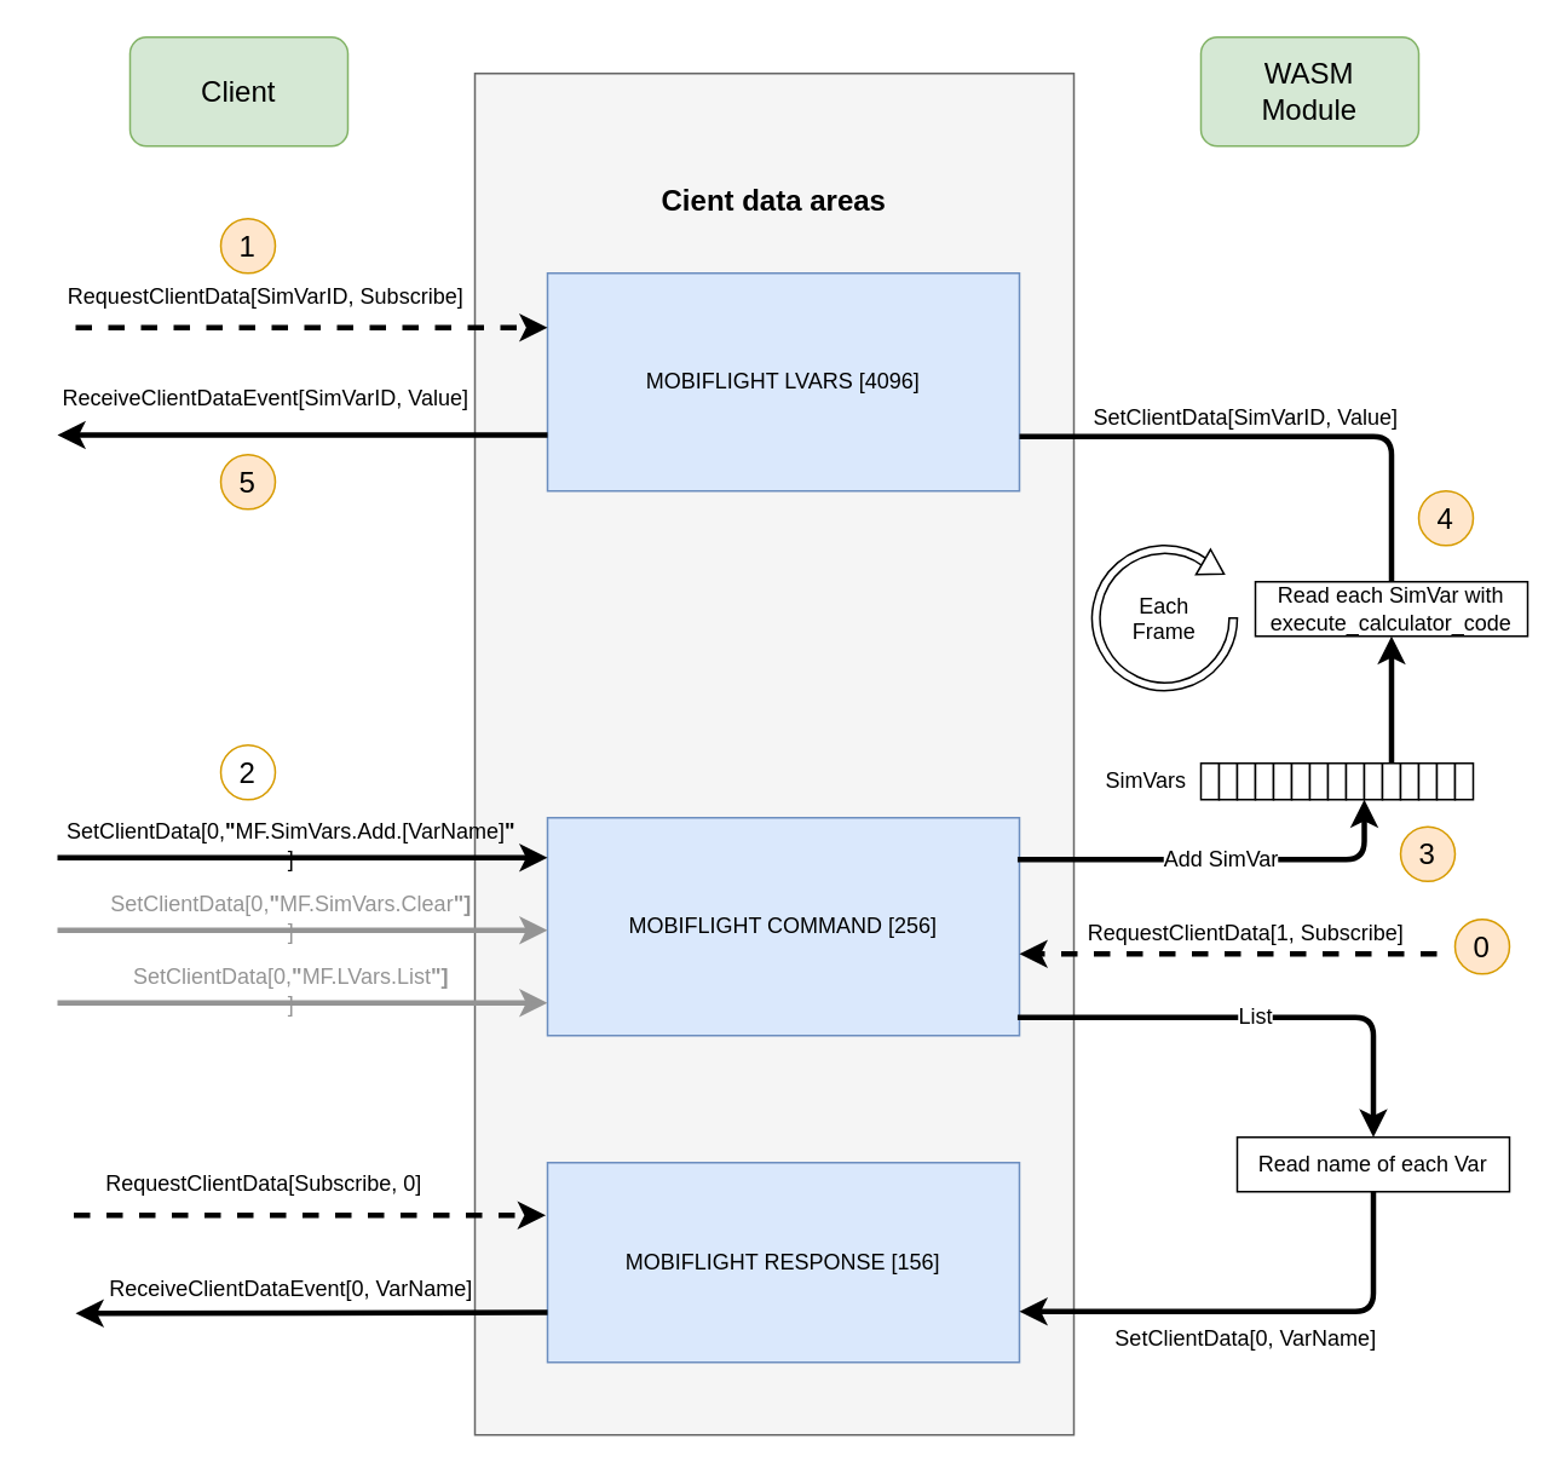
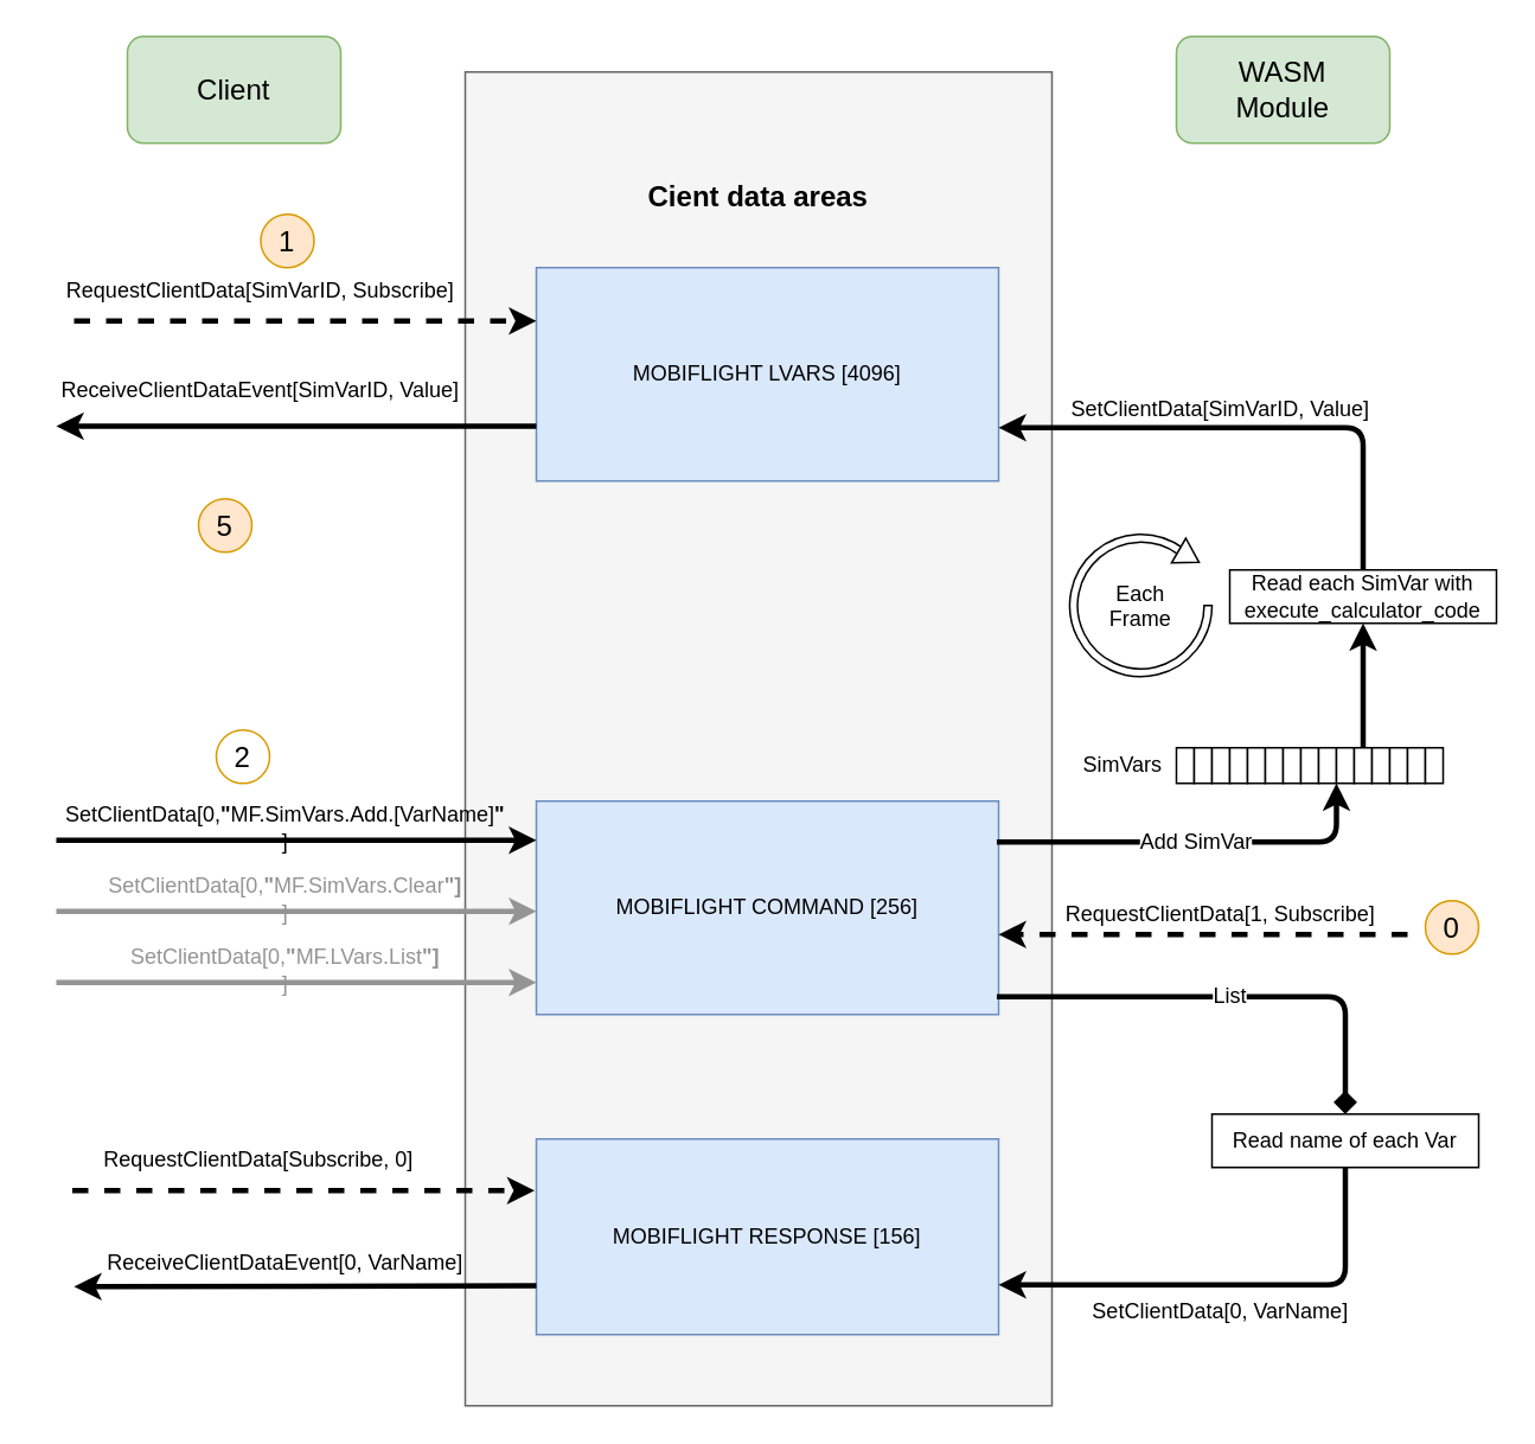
  <mxCell id="0" />
  <mxCell id="1" parent="0" />
  <mxCell id="2" value="" style="rounded=0;whiteSpace=wrap;html=1;fontSize=16;align=center;fillColor=#f5f5f5;strokeColor=#666666;fontColor=#333333;" parent="1" vertex="1"><mxGeometry x="261" y="40" width="330" height="750" as="geometry" /></mxCell>
  <mxCell id="3" value="MOBIFLIGHT LVARS [4096]" style="rounded=0;whiteSpace=wrap;html=1;fillColor=#dae8fc;strokeColor=#6c8ebf;" parent="1" vertex="1"><mxGeometry x="301" y="150" width="260" height="120" as="geometry" /></mxCell>
  <mxCell id="4" value="MOBIFLIGHT COMMAND [256]" style="rounded=0;whiteSpace=wrap;html=1;fillColor=#dae8fc;strokeColor=#6c8ebf;" parent="1" vertex="1"><mxGeometry x="301" y="450" width="260" height="120" as="geometry" /></mxCell>
  <mxCell id="5" value="MOBIFLIGHT RESPONSE [156]" style="rounded=0;whiteSpace=wrap;html=1;fillColor=#dae8fc;strokeColor=#6c8ebf;" parent="1" vertex="1"><mxGeometry x="301" y="640" width="260" height="110" as="geometry" /></mxCell>
  <mxCell id="6" value="Cient data areas" style="text;html=1;strokeColor=none;fillColor=none;align=center;verticalAlign=middle;whiteSpace=wrap;rounded=0;fontSize=16;fontStyle=1" parent="1" vertex="1"><mxGeometry x="311" y="100" width="230" height="20" as="geometry" /></mxCell>
  <mxCell id="7" value="" style="endArrow=classic;html=1;fontSize=16;entryX=0;entryY=0.75;entryDx=0;entryDy=0;strokeWidth=3;" parent="1" edge="1"><mxGeometry width="50" height="50" relative="1" as="geometry"><mxPoint x="31" y="472" as="sourcePoint" /><mxPoint x="301" y="472" as="targetPoint" /></mxGeometry></mxCell>
  <mxCell id="8" value="Client" style="rounded=1;whiteSpace=wrap;html=1;fontSize=16;align=center;fillColor=#d5e8d4;strokeColor=#82b366;" parent="1" vertex="1"><mxGeometry x="71" y="20" width="120" height="60" as="geometry" /></mxCell>
  <mxCell id="9" value="WASM&lt;br&gt;Module" style="rounded=1;whiteSpace=wrap;html=1;fontSize=16;align=center;fillColor=#d5e8d4;strokeColor=#82b366;" parent="1" vertex="1"><mxGeometry x="661" y="20" width="120" height="60" as="geometry" /></mxCell>
- <mxCell id="10" value="" style="endArrow=none;html=1;fontSize=16;entryX=1;entryY=0.75;entryDx=0;entryDy=0;strokeWidth=3;exitX=0.5;exitY=0;exitDx=0;exitDy=0;edgeStyle=orthogonalEdgeStyle;" parent="1" source="38" target="3" edge="1"><mxGeometry width="50" height="50" relative="1" as="geometry"><mxPoint x="821" y="240" as="sourcePoint" /><mxPoint x="752" y="259.5" as="targetPoint" /></mxGeometry></mxCell>
+ <mxCell id="10" value="" style="endArrow=classic;html=1;fontSize=16;entryX=1;entryY=0.75;entryDx=0;entryDy=0;strokeWidth=3;exitX=0.5;exitY=0;exitDx=0;exitDy=0;edgeStyle=orthogonalEdgeStyle;" parent="1" source="38" target="3" edge="1"><mxGeometry width="50" height="50" relative="1" as="geometry"><mxPoint x="821" y="240" as="sourcePoint" /><mxPoint x="752" y="259.5" as="targetPoint" /></mxGeometry></mxCell>
  <mxCell id="11" value="" style="endArrow=classic;html=1;fontSize=16;strokeWidth=3;exitX=0;exitY=0.75;exitDx=0;exitDy=0;" parent="1" source="5" edge="1"><mxGeometry width="50" height="50" relative="1" as="geometry"><mxPoint x="461" y="470" as="sourcePoint" /><mxPoint x="41" y="723" as="targetPoint" /></mxGeometry></mxCell>
  <mxCell id="12" value="" style="endArrow=classic;html=1;fontSize=16;strokeWidth=3;" parent="1" edge="1"><mxGeometry width="50" height="50" relative="1" as="geometry"><mxPoint x="301" y="239.17" as="sourcePoint" /><mxPoint x="31" y="239.17" as="targetPoint" /></mxGeometry></mxCell>
  <mxCell id="13" value="" style="endArrow=classic;html=1;fontSize=16;strokeWidth=3;entryX=1;entryY=0.5;entryDx=0;entryDy=0;exitX=0.5;exitY=1;exitDx=0;exitDy=0;edgeStyle=orthogonalEdgeStyle;" parent="1" source="56" edge="1"><mxGeometry width="50" height="50" relative="1" as="geometry"><mxPoint x="791" y="722" as="sourcePoint" /><mxPoint x="561" y="722" as="targetPoint" /><Array as="points"><mxPoint x="756" y="722" /></Array></mxGeometry></mxCell>
  <mxCell id="14" value="" style="endArrow=classic;html=1;strokeWidth=3;fontSize=16;entryX=0;entryY=0.25;entryDx=0;entryDy=0;dashed=1;" parent="1" target="3" edge="1"><mxGeometry width="50" height="50" relative="1" as="geometry"><mxPoint x="41" y="180" as="sourcePoint" /><mxPoint x="191" y="160" as="targetPoint" /></mxGeometry></mxCell>
  <mxCell id="15" value="RequestClientData[SimVarID, Subscribe]&lt;br&gt;&amp;nbsp;" style="text;html=1;strokeColor=none;fillColor=none;align=center;verticalAlign=middle;whiteSpace=wrap;rounded=0;fontSize=12;" parent="1" vertex="1"><mxGeometry y="160" width="250" height="20" as="geometry" x="21" /></mxCell>
  <mxCell id="16" value="SetClientData[SimVarID, Value]" style="text;html=1;strokeColor=none;fillColor=none;align=center;verticalAlign=middle;whiteSpace=wrap;rounded=0;fontSize=12;" parent="1" vertex="1"><mxGeometry x="561" y="220" width="250" height="20" as="geometry" /></mxCell>
  <mxCell id="17" value="ReceiveClientDataEvent[SimVarID, Value]" style="text;html=1;strokeColor=none;fillColor=none;align=center;verticalAlign=middle;whiteSpace=wrap;rounded=0;fontSize=12;" parent="1" vertex="1"><mxGeometry y="209.17" width="250" height="20" as="geometry" x="21" /></mxCell>
  <mxCell id="18" value="Each&#10;Frame" style="group;verticalAlign=middle;" parent="1" vertex="1" connectable="0"><mxGeometry x="601" y="300" width="80" height="80" as="geometry" /></mxCell>
  <mxCell id="19" value="" style="verticalLabelPosition=bottom;verticalAlign=top;html=1;shape=mxgraph.basic.partConcEllipse;startAngle=0.25;endAngle=0.1;arcWidth=0.11;fontSize=12;align=center;" parent="18" vertex="1"><mxGeometry width="80" height="80" as="geometry" /></mxCell>
  <mxCell id="20" value="" style="triangle;whiteSpace=wrap;html=1;fontSize=12;align=center;rotation=30;" parent="18" vertex="1"><mxGeometry x="60.4" y="4.4" width="13.2" height="16.0" as="geometry" /></mxCell>
  <mxCell id="21" value="" style="group" parent="1" vertex="1" connectable="0"><mxGeometry x="661" y="420" width="150" height="20" as="geometry" /></mxCell>
  <mxCell id="22" value="" style="rounded=0;whiteSpace=wrap;html=1;fontSize=12;align=center;" parent="21" vertex="1"><mxGeometry width="10" height="20" as="geometry" /></mxCell>
  <mxCell id="23" value="" style="rounded=0;whiteSpace=wrap;html=1;fontSize=12;align=center;" parent="21" vertex="1"><mxGeometry x="10" width="10" height="20" as="geometry" /></mxCell>
  <mxCell id="24" value="" style="rounded=0;whiteSpace=wrap;html=1;fontSize=12;align=center;" parent="21" vertex="1"><mxGeometry x="20" width="10" height="20" as="geometry" /></mxCell>
  <mxCell id="25" value="" style="rounded=0;whiteSpace=wrap;html=1;fontSize=12;align=center;" parent="21" vertex="1"><mxGeometry x="30" width="10" height="20" as="geometry" /></mxCell>
  <mxCell id="26" value="" style="rounded=0;whiteSpace=wrap;html=1;fontSize=12;align=center;" parent="21" vertex="1"><mxGeometry x="40" width="10" height="20" as="geometry" /></mxCell>
  <mxCell id="27" value="" style="rounded=0;whiteSpace=wrap;html=1;fontSize=12;align=center;" parent="21" vertex="1"><mxGeometry x="50" width="10" height="20" as="geometry" /></mxCell>
  <mxCell id="28" value="" style="rounded=0;whiteSpace=wrap;html=1;fontSize=12;align=center;" parent="21" vertex="1"><mxGeometry x="60" width="10" height="20" as="geometry" /></mxCell>
  <mxCell id="29" value="" style="rounded=0;whiteSpace=wrap;html=1;fontSize=12;align=center;" parent="21" vertex="1"><mxGeometry x="70" width="10" height="20" as="geometry" /></mxCell>
  <mxCell id="30" value="" style="rounded=0;whiteSpace=wrap;html=1;fontSize=12;align=center;" parent="21" vertex="1"><mxGeometry x="80" width="10" height="20" as="geometry" /></mxCell>
  <mxCell id="31" value="" style="rounded=0;whiteSpace=wrap;html=1;fontSize=12;align=center;" parent="21" vertex="1"><mxGeometry x="90" width="10" height="20" as="geometry" /></mxCell>
  <mxCell id="32" value="" style="rounded=0;whiteSpace=wrap;html=1;fontSize=12;align=center;" parent="21" vertex="1"><mxGeometry x="100" width="10" height="20" as="geometry" /></mxCell>
  <mxCell id="33" value="" style="rounded=0;whiteSpace=wrap;html=1;fontSize=12;align=center;" parent="21" vertex="1"><mxGeometry x="110" width="10" height="20" as="geometry" /></mxCell>
  <mxCell id="34" value="" style="rounded=0;whiteSpace=wrap;html=1;fontSize=12;align=center;" parent="21" vertex="1"><mxGeometry x="120" width="10" height="20" as="geometry" /></mxCell>
  <mxCell id="35" value="" style="rounded=0;whiteSpace=wrap;html=1;fontSize=12;align=center;" parent="21" vertex="1"><mxGeometry x="130" width="10" height="20" as="geometry" /></mxCell>
  <mxCell id="36" value="" style="rounded=0;whiteSpace=wrap;html=1;fontSize=12;align=center;" parent="21" vertex="1"><mxGeometry x="140" width="10" height="20" as="geometry" /></mxCell>
  <mxCell id="37" value="Add SimVar" style="endArrow=classic;html=1;fontSize=12;entryX=0;entryY=1;entryDx=0;entryDy=0;strokeWidth=3;edgeStyle=orthogonalEdgeStyle;exitX=0.996;exitY=0.192;exitDx=0;exitDy=0;exitPerimeter=0;" parent="1" source="4" target="31" edge="1"><mxGeometry width="50" height="50" relative="1" as="geometry"><mxPoint x="561" y="493" as="sourcePoint" /><mxPoint x="781" y="520" as="targetPoint" /></mxGeometry></mxCell>
  <mxCell id="38" value="Read each SimVar with&lt;br&gt;execute_calculator_code" style="text;html=1;fillColor=none;align=center;verticalAlign=middle;whiteSpace=wrap;rounded=0;fontSize=12;strokeColor=#000000;" parent="1" vertex="1"><mxGeometry x="691" y="320" width="150" height="30" as="geometry" /></mxCell>
  <mxCell id="39" value="" style="endArrow=classic;html=1;fontSize=16;strokeWidth=3;entryX=0.5;entryY=1;entryDx=0;entryDy=0;exitX=0.5;exitY=0;exitDx=0;exitDy=0;" parent="1" source="32" target="38" edge="1"><mxGeometry width="50" height="50" relative="1" as="geometry"><mxPoint x="766" y="400" as="sourcePoint" /><mxPoint x="971" y="260" as="targetPoint" /></mxGeometry></mxCell>
  <mxCell id="40" value="SimVars" style="text;html=1;strokeColor=none;fillColor=none;align=center;verticalAlign=middle;whiteSpace=wrap;rounded=0;fontSize=12;" parent="1" vertex="1"><mxGeometry x="611" y="420" width="40" height="20" as="geometry" /></mxCell>
  <mxCell id="41" value="RequestClientData[1, Subscribe]&lt;br&gt;&amp;nbsp;" style="text;html=1;strokeColor=none;fillColor=none;align=center;verticalAlign=middle;whiteSpace=wrap;rounded=0;fontSize=12;" parent="1" vertex="1"><mxGeometry x="561" y="511" width="250" height="20" as="geometry" /></mxCell>
  <mxCell id="42" value="" style="endArrow=classic;html=1;strokeWidth=3;fontSize=16;dashed=1;entryX=1;entryY=0.75;entryDx=0;entryDy=0;" parent="1" edge="1"><mxGeometry width="50" height="50" relative="1" as="geometry"><mxPoint x="791" y="525" as="sourcePoint" /><mxPoint x="561" y="525" as="targetPoint" /></mxGeometry></mxCell>
  <mxCell id="43" value="SetClientData[0,&lt;b style=&quot;text-align: left&quot;&gt;&quot;&lt;/b&gt;&lt;span style=&quot;text-align: left&quot;&gt;MF.SimVars.Add.[VarName]&lt;/span&gt;&lt;b style=&quot;text-align: left&quot;&gt;&quot;&lt;/b&gt;&lt;br&gt;]" style="text;html=1;strokeColor=none;fillColor=none;align=center;verticalAlign=middle;whiteSpace=wrap;rounded=0;fontSize=12;" parent="1" vertex="1"><mxGeometry x="30" y="455" width="260" height="20" as="geometry" /></mxCell>
  <mxCell id="44" value="" style="endArrow=classic;html=1;fontSize=16;entryX=0;entryY=0.75;entryDx=0;entryDy=0;strokeWidth=3;strokeColor=#949494;" parent="1" edge="1"><mxGeometry width="50" height="50" relative="1" as="geometry"><mxPoint x="31" y="512" as="sourcePoint" /><mxPoint x="301" y="512" as="targetPoint" /></mxGeometry></mxCell>
  <mxCell id="45" value="SetClientData[0,&lt;b style=&quot;text-align: left&quot;&gt;&quot;&lt;/b&gt;&lt;span style=&quot;text-align: left&quot;&gt;MF.SimVars.Clear&lt;/span&gt;&lt;b style=&quot;text-align: left&quot;&gt;&quot;]&lt;/b&gt;&lt;br&gt;]" style="text;html=1;fillColor=none;align=center;verticalAlign=middle;whiteSpace=wrap;rounded=0;fontSize=12;fontColor=#949494;" parent="1" vertex="1"><mxGeometry x="30" y="495" width="260" height="20" as="geometry" /></mxCell>
  <mxCell id="46" value="" style="endArrow=classic;html=1;fontSize=16;entryX=0;entryY=0.75;entryDx=0;entryDy=0;strokeWidth=3;strokeColor=#949494;" parent="1" edge="1"><mxGeometry width="50" height="50" relative="1" as="geometry"><mxPoint x="31" y="552" as="sourcePoint" /><mxPoint x="301" y="552" as="targetPoint" /></mxGeometry></mxCell>
  <mxCell id="47" value="SetClientData[0,&lt;b style=&quot;text-align: left&quot;&gt;&quot;&lt;/b&gt;&lt;span style=&quot;text-align: left&quot;&gt;MF.LVars.List&lt;/span&gt;&lt;b style=&quot;text-align: left&quot;&gt;&quot;]&lt;/b&gt;&lt;br&gt;]" style="text;html=1;fillColor=none;align=center;verticalAlign=middle;whiteSpace=wrap;rounded=0;fontSize=12;fontColor=#949494;" parent="1" vertex="1"><mxGeometry x="30" y="535" width="260" height="20" as="geometry" /></mxCell>
- <mxCell id="48" value="&lt;font style=&quot;font-size: 16px&quot;&gt;1&lt;/font&gt;" style="ellipse;whiteSpace=wrap;html=1;aspect=fixed;strokeColor=#d79b00;fontSize=12;align=center;fillColor=#ffe6cc;" parent="1" vertex="1"><mxGeometry x="121" y="120" width="30" height="30" as="geometry" /></mxCell>
+ <mxCell id="48" value="&lt;font style=&quot;font-size: 16px&quot;&gt;1&lt;/font&gt;" style="ellipse;whiteSpace=wrap;html=1;aspect=fixed;strokeColor=#d79b00;fontSize=12;align=center;fillColor=#ffe6cc;" parent="1" vertex="1"><mxGeometry x="146" y="120" width="30" height="30" as="geometry" /></mxCell>
  <mxCell id="49" value="&lt;font style=&quot;font-size: 16px&quot;&gt;2&lt;/font&gt;" style="ellipse;whiteSpace=wrap;html=1;aspect=fixed;strokeColor=#d79b00;fontSize=12;align=center;fillColor=#ffffff;" parent="1" vertex="1"><mxGeometry x="121" y="410" width="30" height="30" as="geometry" /></mxCell>
- <mxCell id="50" value="&lt;font style=&quot;font-size: 16px&quot;&gt;3&lt;/font&gt;" style="ellipse;whiteSpace=wrap;html=1;aspect=fixed;strokeColor=#d79b00;fontSize=12;align=center;fillColor=#ffe6cc;" parent="1" vertex="1"><mxGeometry x="771" y="455" width="30" height="30" as="geometry" /></mxCell>
  <mxCell id="51" value="&lt;font style=&quot;font-size: 16px&quot;&gt;0&lt;/font&gt;" style="ellipse;whiteSpace=wrap;html=1;aspect=fixed;strokeColor=#d79b00;fontSize=12;align=center;fillColor=#ffe6cc;" parent="1" vertex="1"><mxGeometry x="801" y="506" width="30" height="30" as="geometry" /></mxCell>
- <mxCell id="52" value="&lt;font style=&quot;font-size: 16px&quot;&gt;4&lt;/font&gt;" style="ellipse;whiteSpace=wrap;html=1;aspect=fixed;strokeColor=#d79b00;fontSize=12;align=center;fillColor=#ffe6cc;" parent="1" vertex="1"><mxGeometry x="781" y="270" width="30" height="30" as="geometry" /></mxCell>
- <mxCell id="53" value="&lt;font style=&quot;font-size: 16px&quot;&gt;5&lt;/font&gt;" style="ellipse;whiteSpace=wrap;html=1;aspect=fixed;strokeColor=#d79b00;fontSize=12;align=center;fillColor=#ffe6cc;" parent="1" vertex="1"><mxGeometry x="121" y="250" width="30" height="30" as="geometry" /></mxCell>
+ <mxCell id="53" value="&lt;font style=&quot;font-size: 16px&quot;&gt;5&lt;/font&gt;" style="ellipse;whiteSpace=wrap;html=1;aspect=fixed;strokeColor=#d79b00;fontSize=12;align=center;fillColor=#ffe6cc;" parent="1" vertex="1"><mxGeometry x="111" y="280" width="30" height="30" as="geometry" /></mxCell>
  <mxCell id="54" value="" style="endArrow=classic;html=1;strokeWidth=3;fontSize=16;entryX=0;entryY=0.25;entryDx=0;entryDy=0;dashed=1;" parent="1" edge="1"><mxGeometry width="50" height="50" relative="1" as="geometry"><mxPoint x="40" y="669" as="sourcePoint" /><mxPoint x="300" y="669" as="targetPoint" /></mxGeometry></mxCell>
  <mxCell id="55" value="RequestClientData[Subscribe, 0]&lt;br&gt;&amp;nbsp;" style="text;html=1;strokeColor=none;fillColor=none;align=center;verticalAlign=middle;whiteSpace=wrap;rounded=0;fontSize=12;" parent="1" vertex="1"><mxGeometry x="20" y="649" width="250" height="20" as="geometry" /></mxCell>
  <mxCell id="56" value="Read name of each Var" style="text;html=1;fillColor=none;align=center;verticalAlign=middle;whiteSpace=wrap;rounded=0;fontSize=12;strokeColor=#000000;" parent="1" vertex="1"><mxGeometry x="681" y="626" width="150" height="30" as="geometry" /></mxCell>
  <mxCell id="57" value="SetClientData[0, VarName]" style="text;html=1;strokeColor=none;fillColor=none;align=center;verticalAlign=middle;whiteSpace=wrap;rounded=0;fontSize=12;" parent="1" vertex="1"><mxGeometry x="561" y="727" width="250" height="20" as="geometry" /></mxCell>
- <mxCell id="58" value="List" style="endArrow=classic;html=1;fontSize=12;strokeWidth=3;edgeStyle=orthogonalEdgeStyle;exitX=0.996;exitY=0.917;exitDx=0;exitDy=0;exitPerimeter=0;entryX=0.5;entryY=0;entryDx=0;entryDy=0;" parent="1" source="4" target="56" edge="1"><mxGeometry width="50" height="50" relative="1" as="geometry"><mxPoint x="569.96" y="483.04" as="sourcePoint" /><mxPoint x="761" y="650" as="targetPoint" /><Array as="points"><mxPoint x="756" y="560" /></Array></mxGeometry></mxCell>
+ <mxCell id="58" value="List" style="endArrow=diamond;html=1;fontSize=12;strokeWidth=3;edgeStyle=orthogonalEdgeStyle;exitX=0.996;exitY=0.917;exitDx=0;exitDy=0;exitPerimeter=0;entryX=0.5;entryY=0;entryDx=0;entryDy=0;" parent="1" source="4" target="56" edge="1"><mxGeometry width="50" height="50" relative="1" as="geometry"><mxPoint x="569.96" y="483.04" as="sourcePoint" /><mxPoint x="761" y="650" as="targetPoint" /><Array as="points"><mxPoint x="756" y="560" /></Array></mxGeometry></mxCell>
  <mxCell id="59" value="ReceiveClientDataEvent[0, VarName]" style="text;html=1;strokeColor=none;fillColor=none;align=center;verticalAlign=middle;whiteSpace=wrap;rounded=0;fontSize=12;" parent="1" vertex="1"><mxGeometry x="35" y="700" width="250" height="20" as="geometry" /></mxCell>
